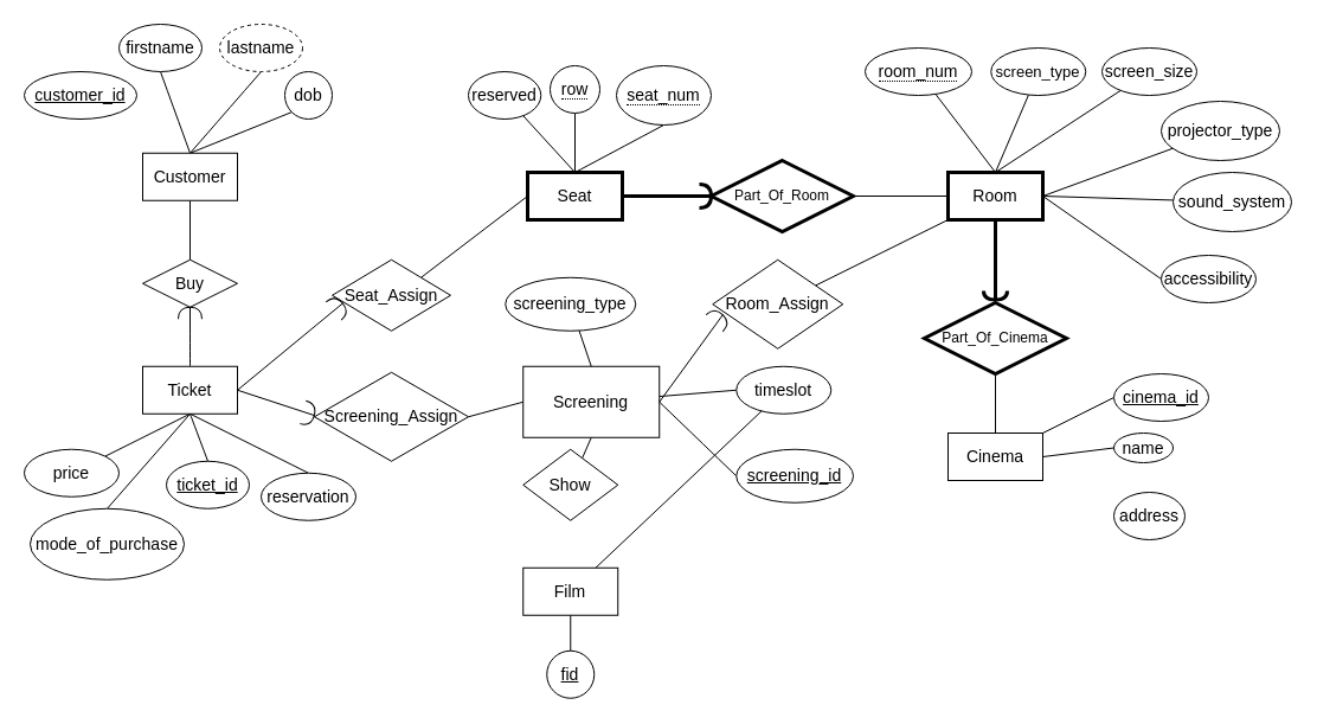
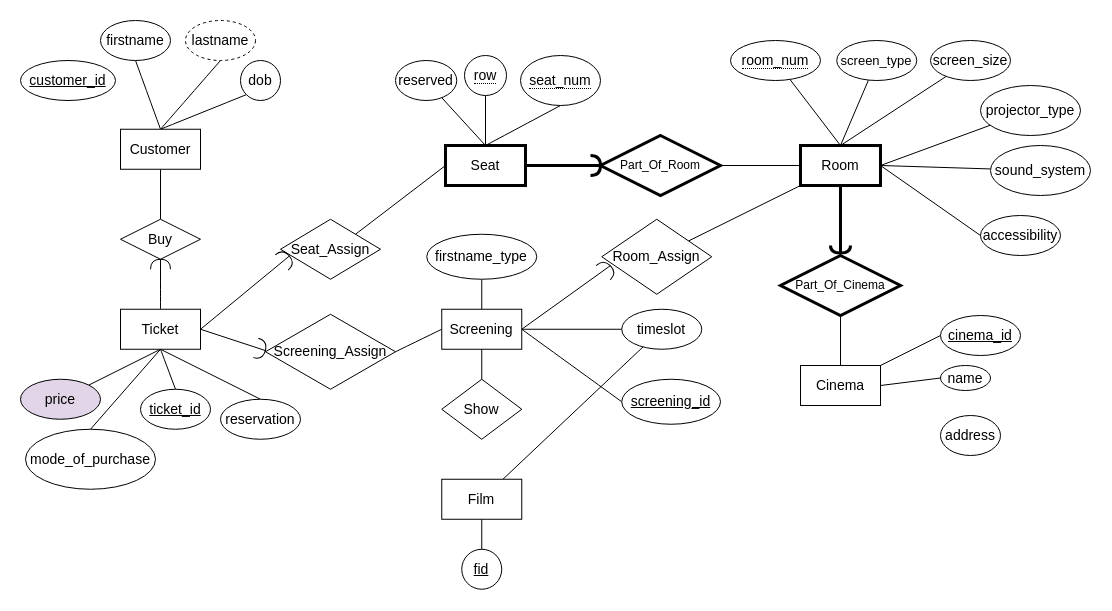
  <mxCell id="0" />
  <mxCell id="1" parent="0" />
  <mxCell id="2" value="&lt;font style=&quot;font-size: 14px;&quot;&gt;Cinema&lt;/font&gt;" style="whiteSpace=wrap;html=1;align=center;strokeWidth=1;fontSize=14;" parent="1" vertex="1"><mxGeometry x="800" y="365" width="80" height="40" as="geometry" /></mxCell>
  <mxCell id="3" value="" style="endArrow=none;html=1;rounded=0;exitX=1;exitY=0.5;exitDx=0;exitDy=0;entryX=0;entryY=0.5;entryDx=0;entryDy=0;" parent="1" source="2" target="4" edge="1"><mxGeometry relative="1" as="geometry"><mxPoint x="570" y="355" as="sourcePoint" /><mxPoint x="970" y="405" as="targetPoint" /></mxGeometry></mxCell>
  <mxCell id="4" value="&lt;font style=&quot;font-size: 14px&quot;&gt;name&lt;/font&gt;" style="ellipse;whiteSpace=wrap;html=1;align=center;strokeWidth=1;" parent="1" vertex="1"><mxGeometry x="940" y="365" width="50" height="25" as="geometry" /></mxCell>
  <mxCell id="5" value="&lt;font style=&quot;font-size: 14px&quot;&gt;address&lt;/font&gt;" style="ellipse;whiteSpace=wrap;html=1;align=center;strokeWidth=1;" parent="1" vertex="1"><mxGeometry x="940" y="415" width="60" height="40" as="geometry" /></mxCell>
  <mxCell id="6" value="" style="endArrow=none;html=1;rounded=0;exitX=0.5;exitY=0;exitDx=0;exitDy=0;" parent="1" source="2" target="7" edge="1"><mxGeometry relative="1" as="geometry"><mxPoint x="890" y="415" as="sourcePoint" /><mxPoint x="840" y="305" as="targetPoint" /></mxGeometry></mxCell>
  <mxCell id="7" value="Part_Of_Cinema" style="shape=rhombus;perimeter=rhombusPerimeter;whiteSpace=wrap;html=1;align=center;strokeWidth=3;" parent="1" vertex="1"><mxGeometry x="780" y="255" width="120" height="60" as="geometry" /></mxCell>
  <mxCell id="8" value="Room" style="whiteSpace=wrap;html=1;align=center;strokeWidth=3;fontSize=14;" parent="1" vertex="1"><mxGeometry x="800" y="145" width="80" height="40" as="geometry" /></mxCell>
  <mxCell id="9" style="edgeStyle=none;rounded=0;orthogonalLoop=1;jettySize=auto;html=1;endArrow=none;" parent="1" source="10" target="7" edge="1"><mxGeometry relative="1" as="geometry" /></mxCell>
  <mxCell id="10" value="" style="shape=requiredInterface;html=1;verticalLabelPosition=bottom;strokeWidth=3;rotation=90;" parent="1" vertex="1"><mxGeometry x="836.25" y="238.75" width="7.5" height="20" as="geometry" /></mxCell>
  <mxCell id="11" style="edgeStyle=none;rounded=0;orthogonalLoop=1;jettySize=auto;html=1;exitX=1;exitY=0.5;exitDx=0;exitDy=0;exitPerimeter=0;endArrow=none;entryX=0.5;entryY=1;entryDx=0;entryDy=0;strokeWidth=3;" parent="1" source="10" target="8" edge="1"><mxGeometry x="360" y="675" as="geometry"><mxPoint x="360" y="305" as="targetPoint" /></mxGeometry></mxCell>
  <mxCell id="12" style="edgeStyle=none;rounded=0;orthogonalLoop=1;jettySize=auto;html=1;entryX=0.5;entryY=0;entryDx=0;entryDy=0;endArrow=none;strokeWidth=1;" parent="1" source="13" target="8" edge="1"><mxGeometry relative="1" as="geometry" /></mxCell>
  <mxCell id="13" value="&lt;span style=&quot;border-bottom: 1px dotted ; font-size: 14px&quot;&gt;room_num&lt;/span&gt;" style="ellipse;whiteSpace=wrap;html=1;align=center;strokeWidth=1;fontStyle=0" parent="1" vertex="1"><mxGeometry x="730" y="40" width="90" height="40" as="geometry" /></mxCell>
  <mxCell id="14" style="edgeStyle=none;rounded=0;orthogonalLoop=1;jettySize=auto;html=1;entryX=0.5;entryY=0;entryDx=0;entryDy=0;endArrow=none;strokeWidth=1;" parent="1" source="15" target="8" edge="1"><mxGeometry relative="1" as="geometry" /></mxCell>
  <mxCell id="15" value="screen_type" style="ellipse;whiteSpace=wrap;html=1;align=center;strokeWidth=1;fontSize=13;" parent="1" vertex="1"><mxGeometry x="836.25" y="40" width="80" height="40" as="geometry" /></mxCell>
  <mxCell id="16" style="edgeStyle=none;rounded=0;orthogonalLoop=1;jettySize=auto;html=1;entryX=1;entryY=0.5;entryDx=0;entryDy=0;fontSize=14;endArrow=none;strokeWidth=1;" parent="1" source="17" target="8" edge="1"><mxGeometry relative="1" as="geometry" /></mxCell>
  <mxCell id="17" value="projector_type" style="ellipse;whiteSpace=wrap;html=1;align=center;fontSize=14;strokeWidth=1;" parent="1" vertex="1"><mxGeometry x="980" y="85" width="100" height="50" as="geometry" /></mxCell>
  <mxCell id="18" style="edgeStyle=none;rounded=0;orthogonalLoop=1;jettySize=auto;html=1;fontSize=13;endArrow=none;strokeWidth=1;entryX=0.5;entryY=0;entryDx=0;entryDy=0;" parent="1" source="19" target="8" edge="1"><mxGeometry relative="1" as="geometry"><mxPoint x="880" y="165" as="targetPoint" /></mxGeometry></mxCell>
  <mxCell id="19" value="screen_size" style="ellipse;whiteSpace=wrap;html=1;align=center;strokeWidth=1;fontSize=14;" parent="1" vertex="1"><mxGeometry x="930" y="40" width="80" height="40" as="geometry" /></mxCell>
  <mxCell id="20" style="edgeStyle=none;rounded=0;orthogonalLoop=1;jettySize=auto;html=1;entryX=1;entryY=0.5;entryDx=0;entryDy=0;fontSize=14;endArrow=none;strokeWidth=1;" parent="1" source="21" target="8" edge="1"><mxGeometry relative="1" as="geometry" /></mxCell>
  <mxCell id="21" value="sound_system" style="ellipse;whiteSpace=wrap;html=1;align=center;fontSize=14;strokeWidth=1;" parent="1" vertex="1"><mxGeometry x="990" y="145" width="100" height="50" as="geometry" /></mxCell>
  <mxCell id="22" style="edgeStyle=none;rounded=0;orthogonalLoop=1;jettySize=auto;html=1;entryX=1;entryY=0.5;entryDx=0;entryDy=0;fontSize=14;endArrow=none;strokeWidth=1;exitX=0;exitY=0.5;exitDx=0;exitDy=0;" parent="1" source="23" target="8" edge="1"><mxGeometry relative="1" as="geometry" /></mxCell>
  <mxCell id="23" value="accessibility" style="ellipse;whiteSpace=wrap;html=1;align=center;fontSize=14;strokeWidth=1;" parent="1" vertex="1"><mxGeometry x="980" y="215" width="80" height="40" as="geometry" /></mxCell>
  <mxCell id="24" style="edgeStyle=none;rounded=0;orthogonalLoop=1;jettySize=auto;html=1;entryX=0;entryY=0.5;entryDx=0;entryDy=0;fontSize=14;endArrow=none;strokeWidth=1;" parent="1" source="25" target="8" edge="1"><mxGeometry relative="1" as="geometry" /></mxCell>
  <mxCell id="25" value="Part_Of_Room" style="shape=rhombus;perimeter=rhombusPerimeter;whiteSpace=wrap;html=1;align=center;strokeWidth=3;" parent="1" vertex="1"><mxGeometry x="600" y="135" width="120" height="60" as="geometry" /></mxCell>
  <mxCell id="26" style="edgeStyle=none;rounded=0;orthogonalLoop=1;jettySize=auto;html=1;entryX=1;entryY=0;entryDx=0;entryDy=0;fontSize=14;endArrow=none;strokeWidth=1;exitX=0;exitY=0.5;exitDx=0;exitDy=0;" parent="1" source="28" target="49" edge="1"><mxGeometry relative="1" as="geometry" /></mxCell>
  <mxCell id="27" style="edgeStyle=none;curved=1;rounded=0;orthogonalLoop=1;jettySize=auto;html=1;entryX=0.5;entryY=1;entryDx=0;entryDy=0;endArrow=none;endFill=0;startSize=14;endSize=14;sourcePerimeterSpacing=8;targetPerimeterSpacing=8;exitX=0.5;exitY=0;exitDx=0;exitDy=0;" edge="1" parent="1" source="28" target="75"><mxGeometry relative="1" as="geometry" /></mxCell>
  <mxCell id="28" value="Seat" style="whiteSpace=wrap;html=1;align=center;strokeWidth=3;fontSize=14;" parent="1" vertex="1"><mxGeometry x="445" y="145" width="80" height="40" as="geometry" /></mxCell>
  <mxCell id="29" style="edgeStyle=none;rounded=0;orthogonalLoop=1;jettySize=auto;html=1;exitX=0;exitY=0.5;exitDx=0;exitDy=0;endArrow=none;entryX=1;entryY=0.5;entryDx=0;entryDy=0;strokeWidth=3;" parent="1" source="25" target="28" edge="1"><mxGeometry x="370" y="685" as="geometry"><mxPoint x="850" y="262.5" as="sourcePoint" /><mxPoint x="850" y="195" as="targetPoint" /></mxGeometry></mxCell>
  <mxCell id="30" value="" style="shape=requiredInterface;html=1;verticalLabelPosition=bottom;strokeWidth=3;rotation=0;" parent="1" vertex="1"><mxGeometry x="590" y="155" width="10" height="20" as="geometry" /></mxCell>
  <mxCell id="31" value="" style="edgeStyle=none;rounded=0;orthogonalLoop=1;jettySize=auto;html=1;fontSize=14;endArrow=none;strokeWidth=1;entryX=0.5;entryY=0;entryDx=0;entryDy=0;exitX=0.5;exitY=1;exitDx=0;exitDy=0;" parent="1" source="76" target="28" edge="1"><mxGeometry relative="1" as="geometry"><mxPoint x="501" y="70" as="sourcePoint" /><mxPoint x="545" y="130" as="targetPoint" /></mxGeometry></mxCell>
  <mxCell id="32" style="edgeStyle=none;rounded=0;orthogonalLoop=1;jettySize=auto;html=1;entryX=0.5;entryY=0;entryDx=0;entryDy=0;fontSize=14;endArrow=none;strokeWidth=1;" parent="1" source="33" target="28" edge="1"><mxGeometry relative="1" as="geometry" /></mxCell>
  <mxCell id="33" value="reserved" style="ellipse;whiteSpace=wrap;html=1;align=center;fontSize=14;strokeWidth=1;" parent="1" vertex="1"><mxGeometry x="395" y="60" width="61.25" height="40" as="geometry" /></mxCell>
  <mxCell id="34" style="edgeStyle=none;rounded=0;orthogonalLoop=1;jettySize=auto;html=1;entryX=0;entryY=0.5;entryDx=0;entryDy=0;fontSize=14;endArrow=none;strokeWidth=1;" parent="1" source="37" target="42" edge="1"><mxGeometry relative="1" as="geometry" /></mxCell>
  <mxCell id="35" style="edgeStyle=none;curved=1;rounded=0;orthogonalLoop=1;jettySize=auto;html=1;entryX=1;entryY=0.5;entryDx=0;entryDy=0;endArrow=none;startSize=14;endSize=14;sourcePerimeterSpacing=8;targetPerimeterSpacing=8;endFill=0;exitX=0;exitY=0.5;exitDx=0;exitDy=0;" edge="1" parent="1" source="37" target="71"><mxGeometry relative="1" as="geometry" /></mxCell>
  <mxCell id="36" style="edgeStyle=none;curved=1;rounded=0;orthogonalLoop=1;jettySize=auto;html=1;entryX=0;entryY=0.5;entryDx=0;entryDy=0;endArrow=none;endFill=0;startSize=14;endSize=14;sourcePerimeterSpacing=8;targetPerimeterSpacing=8;exitX=1;exitY=0.5;exitDx=0;exitDy=0;" edge="1" parent="1" source="37" target="82"><mxGeometry relative="1" as="geometry"><mxPoint x="621.88" y="398.75" as="targetPoint" /></mxGeometry></mxCell>
- <mxCell id="37" value="Screening" style="whiteSpace=wrap;html=1;align=center;fontSize=14;strokeWidth=1;" parent="1" vertex="1"><mxGeometry x="441.25" y="308.75" width="115" height="60" as="geometry" /></mxCell>
+ <mxCell id="37" value="Screening" style="whiteSpace=wrap;html=1;align=center;fontSize=14;strokeWidth=1;" parent="1" vertex="1"><mxGeometry x="441.25" y="308.75" width="80" height="40" as="geometry" /></mxCell>
  <mxCell id="38" style="edgeStyle=none;rounded=0;orthogonalLoop=1;jettySize=auto;html=1;entryX=0;entryY=1;entryDx=0;entryDy=0;fontSize=14;endArrow=none;strokeWidth=1;" parent="1" source="39" target="8" edge="1"><mxGeometry relative="1" as="geometry" /></mxCell>
  <mxCell id="39" value="Room_Assign" style="shape=rhombus;perimeter=rhombusPerimeter;whiteSpace=wrap;html=1;align=center;strokeWidth=1;fontSize=14;" parent="1" vertex="1"><mxGeometry x="601.25" y="218.75" width="110" height="75" as="geometry" /></mxCell>
  <mxCell id="40" style="edgeStyle=none;rounded=0;orthogonalLoop=1;jettySize=auto;html=1;entryX=0.5;entryY=0;entryDx=0;entryDy=0;fontSize=14;endArrow=none;strokeWidth=1;" parent="1" source="41" target="37" edge="1"><mxGeometry relative="1" as="geometry" /></mxCell>
- <mxCell id="41" value="screening_type" style="ellipse;whiteSpace=wrap;html=1;align=center;fontSize=14;strokeWidth=1;" parent="1" vertex="1"><mxGeometry x="426.25" y="233.75" width="110" height="45" as="geometry" /></mxCell>
+ <mxCell id="41" value="firstname_type" style="ellipse;whiteSpace=wrap;html=1;align=center;fontSize=14;strokeWidth=1;" parent="1" vertex="1"><mxGeometry x="426.25" y="233.75" width="110" height="45" as="geometry" /></mxCell>
  <mxCell id="42" value="timeslot" style="ellipse;whiteSpace=wrap;html=1;align=center;fontSize=14;strokeWidth=1;" parent="1" vertex="1"><mxGeometry x="621.25" y="308.75" width="80" height="40" as="geometry" /></mxCell>
  <mxCell id="43" style="edgeStyle=none;rounded=0;orthogonalLoop=1;jettySize=auto;html=1;entryX=0.5;entryY=1;entryDx=0;entryDy=0;fontSize=14;endArrow=none;strokeWidth=1;" parent="1" source="44" target="37" edge="1"><mxGeometry relative="1" as="geometry" /></mxCell>
  <mxCell id="44" value="Show" style="shape=rhombus;perimeter=rhombusPerimeter;whiteSpace=wrap;html=1;align=center;fontSize=14;strokeWidth=1;" parent="1" vertex="1"><mxGeometry x="441.25" y="378.75" width="80" height="60" as="geometry" /></mxCell>
  <mxCell id="45" style="edgeStyle=none;rounded=0;orthogonalLoop=1;jettySize=auto;html=1;fontSize=14;endArrow=none;strokeWidth=1;" parent="1" source="47" target="42" edge="1"><mxGeometry relative="1" as="geometry" /></mxCell>
  <mxCell id="46" style="edgeStyle=none;rounded=0;orthogonalLoop=1;jettySize=auto;html=1;entryX=0.5;entryY=0;entryDx=0;entryDy=0;fontSize=14;endArrow=none;strokeWidth=1;" parent="1" source="47" target="48" edge="1"><mxGeometry relative="1" as="geometry"><mxPoint x="601.25" y="648.75" as="targetPoint" /></mxGeometry></mxCell>
  <mxCell id="47" value="Film" style="whiteSpace=wrap;html=1;align=center;fontSize=14;strokeWidth=1;" parent="1" vertex="1"><mxGeometry x="441.25" y="478.75" width="80" height="40" as="geometry" /></mxCell>
  <mxCell id="48" value="fid" style="ellipse;whiteSpace=wrap;html=1;align=center;fontStyle=4;fontSize=14;strokeWidth=1;" parent="1" vertex="1"><mxGeometry x="461.25" y="548.75" width="40" height="40" as="geometry" /></mxCell>
  <mxCell id="49" value="Seat_Assign" style="shape=rhombus;perimeter=rhombusPerimeter;whiteSpace=wrap;html=1;align=center;fontSize=14;strokeWidth=1;" parent="1" vertex="1"><mxGeometry x="280" y="218.75" width="100" height="60" as="geometry" /></mxCell>
  <mxCell id="50" style="edgeStyle=none;rounded=0;orthogonalLoop=1;jettySize=auto;html=1;entryX=0.5;entryY=0;entryDx=0;entryDy=0;fontSize=14;endArrow=none;strokeWidth=1;exitX=0.5;exitY=1;exitDx=0;exitDy=0;" parent="1" source="54" target="55" edge="1"><mxGeometry relative="1" as="geometry" /></mxCell>
  <mxCell id="51" style="edgeStyle=none;rounded=0;orthogonalLoop=1;jettySize=auto;html=1;fontSize=14;endArrow=none;strokeWidth=1;exitX=0.5;exitY=1;exitDx=0;exitDy=0;" parent="1" source="54" target="56" edge="1"><mxGeometry relative="1" as="geometry" /></mxCell>
  <mxCell id="52" style="edgeStyle=none;rounded=0;orthogonalLoop=1;jettySize=auto;html=1;entryX=0.5;entryY=0;entryDx=0;entryDy=0;fontSize=14;endArrow=none;strokeWidth=1;exitX=0.5;exitY=1;exitDx=0;exitDy=0;" parent="1" source="54" target="57" edge="1"><mxGeometry relative="1" as="geometry" /></mxCell>
  <mxCell id="53" style="edgeStyle=none;curved=1;rounded=0;orthogonalLoop=1;jettySize=auto;html=1;entryX=1;entryY=0.5;entryDx=0;entryDy=0;entryPerimeter=0;endArrow=none;endFill=0;startSize=14;endSize=14;sourcePerimeterSpacing=8;targetPerimeterSpacing=8;exitX=0.5;exitY=0;exitDx=0;exitDy=0;" edge="1" parent="1" source="54" target="77"><mxGeometry relative="1" as="geometry" /></mxCell>
  <mxCell id="54" value="Ticket" style="whiteSpace=wrap;html=1;align=center;fontSize=14;strokeWidth=1;" parent="1" vertex="1"><mxGeometry x="120" y="308.75" width="80" height="40" as="geometry" /></mxCell>
  <mxCell id="55" value="mode_of_purchase" style="ellipse;whiteSpace=wrap;html=1;align=center;fontSize=14;strokeWidth=1;" parent="1" vertex="1"><mxGeometry x="25" y="428.75" width="130" height="60" as="geometry" /></mxCell>
- <mxCell id="56" value="price" style="ellipse;whiteSpace=wrap;html=1;align=center;fontSize=14;strokeWidth=1;" parent="1" vertex="1"><mxGeometry x="20" y="378.75" width="80" height="40" as="geometry" /></mxCell>
+ <mxCell id="56" value="price" style="ellipse;whiteSpace=wrap;html=1;align=center;fontSize=14;strokeWidth=1;fillColor=#e1d5e7;" parent="1" vertex="1"><mxGeometry x="20" y="378.75" width="80" height="40" as="geometry" /></mxCell>
  <mxCell id="57" value="reservation" style="ellipse;whiteSpace=wrap;html=1;align=center;fontSize=14;strokeWidth=1;" parent="1" vertex="1"><mxGeometry x="220" y="398.75" width="80" height="40" as="geometry" /></mxCell>
  <mxCell id="58" style="edgeStyle=none;rounded=0;orthogonalLoop=1;jettySize=auto;html=1;entryX=0.5;entryY=1;entryDx=0;entryDy=0;fontSize=14;endArrow=none;strokeWidth=1;" parent="1" source="59" target="63" edge="1"><mxGeometry relative="1" as="geometry" /></mxCell>
  <mxCell id="59" value="Buy" style="shape=rhombus;perimeter=rhombusPerimeter;whiteSpace=wrap;html=1;align=center;fontSize=14;strokeWidth=1;" parent="1" vertex="1"><mxGeometry x="120" y="218.75" width="80" height="40" as="geometry" /></mxCell>
  <mxCell id="60" style="edgeStyle=none;curved=1;rounded=0;orthogonalLoop=1;jettySize=auto;html=1;entryX=0.5;entryY=1;entryDx=0;entryDy=0;endArrow=none;endFill=0;startSize=14;endSize=14;sourcePerimeterSpacing=8;targetPerimeterSpacing=8;exitX=0.5;exitY=0;exitDx=0;exitDy=0;" edge="1" parent="1" source="63" target="79"><mxGeometry relative="1" as="geometry" /></mxCell>
  <mxCell id="61" style="edgeStyle=none;curved=1;rounded=0;orthogonalLoop=1;jettySize=auto;html=1;entryX=0.5;entryY=1;entryDx=0;entryDy=0;endArrow=none;endFill=0;startSize=14;endSize=14;sourcePerimeterSpacing=8;targetPerimeterSpacing=8;exitX=0.5;exitY=0;exitDx=0;exitDy=0;" edge="1" parent="1" source="63" target="80"><mxGeometry relative="1" as="geometry" /></mxCell>
  <mxCell id="62" style="edgeStyle=none;curved=1;rounded=0;orthogonalLoop=1;jettySize=auto;html=1;entryX=0;entryY=1;entryDx=0;entryDy=0;endArrow=none;endFill=0;startSize=14;endSize=14;sourcePerimeterSpacing=8;targetPerimeterSpacing=8;exitX=0.5;exitY=0;exitDx=0;exitDy=0;" edge="1" parent="1" source="63" target="81"><mxGeometry relative="1" as="geometry" /></mxCell>
  <mxCell id="63" value="Customer" style="whiteSpace=wrap;html=1;align=center;fontSize=14;strokeWidth=1;" parent="1" vertex="1"><mxGeometry x="120" y="128.75" width="80" height="40" as="geometry" /></mxCell>
  <mxCell id="64" value="" style="shape=requiredInterface;html=1;verticalLabelPosition=bottom;fontSize=14;strokeWidth=1;rotation=-40;" parent="1" vertex="1"><mxGeometry x="280" y="248.75" width="10" height="20" as="geometry" /></mxCell>
  <mxCell id="65" value="" style="endArrow=none;html=1;rounded=0;fontSize=14;strokeWidth=1;exitX=1;exitY=0.5;exitDx=0;exitDy=0;entryX=1;entryY=0.5;entryDx=0;entryDy=0;entryPerimeter=0;" parent="1" source="54" target="64" edge="1"><mxGeometry relative="1" as="geometry"><mxPoint x="200" y="328.75" as="sourcePoint" /><mxPoint x="300" y="268.75" as="targetPoint" /></mxGeometry></mxCell>
  <mxCell id="66" value="" style="endArrow=none;html=1;rounded=0;exitX=1;exitY=0;exitDx=0;exitDy=0;entryX=0;entryY=0.5;entryDx=0;entryDy=0;" parent="1" source="2" target="67" edge="1"><mxGeometry relative="1" as="geometry"><mxPoint x="890" y="415" as="sourcePoint" /><mxPoint x="940" y="335" as="targetPoint" /></mxGeometry></mxCell>
  <mxCell id="67" value="cinema_id" style="ellipse;whiteSpace=wrap;html=1;align=center;fontStyle=4;hachureGap=4;pointerEvents=0;strokeWidth=1;fontSize=14;" parent="1" vertex="1"><mxGeometry x="940" y="315" width="80" height="40" as="geometry" /></mxCell>
  <mxCell id="68" value="" style="edgeStyle=none;rounded=0;orthogonalLoop=1;jettySize=auto;html=1;exitX=1;exitY=0.5;exitDx=0;exitDy=0;entryX=0.081;entryY=0.619;entryDx=0;entryDy=0;fontSize=14;endArrow=none;strokeWidth=1;entryPerimeter=0;startArrow=none;" parent="1" source="69" target="39" edge="1"><mxGeometry relative="1" as="geometry"><mxPoint x="521.25" y="328.75" as="sourcePoint" /><mxPoint x="601.25" y="251.25" as="targetPoint" /></mxGeometry></mxCell>
  <mxCell id="69" value="" style="shape=requiredInterface;html=1;verticalLabelPosition=bottom;fontSize=14;strokeWidth=1;rotation=-45;" parent="1" vertex="1"><mxGeometry x="601.25" y="258.75" width="10" height="20" as="geometry" /></mxCell>
  <mxCell id="70" value="" style="edgeStyle=none;rounded=0;orthogonalLoop=1;jettySize=auto;html=1;exitX=1;exitY=0.5;exitDx=0;exitDy=0;entryX=1;entryY=0.5;entryDx=0;entryDy=0;fontSize=14;endArrow=none;strokeWidth=1;entryPerimeter=0;" parent="1" source="37" target="69" edge="1"><mxGeometry relative="1" as="geometry"><mxPoint x="521.25" y="328.75" as="sourcePoint" /><mxPoint x="610.16" y="265.175" as="targetPoint" /></mxGeometry></mxCell>
  <mxCell id="71" value="Screening_Assign" style="shape=rhombus;perimeter=rhombusPerimeter;whiteSpace=wrap;html=1;align=center;fontSize=14;strokeWidth=1;" vertex="1" parent="1"><mxGeometry x="265" y="313.75" width="130" height="75" as="geometry" /></mxCell>
  <mxCell id="72" value="" style="endArrow=none;html=1;rounded=0;fontSize=14;strokeWidth=1;exitX=1;exitY=0.5;exitDx=0;exitDy=0;entryX=0;entryY=0.5;entryDx=0;entryDy=0;startArrow=none;" edge="1" parent="1" source="73" target="71"><mxGeometry relative="1" as="geometry"><mxPoint x="210" y="338.75" as="sourcePoint" /><mxPoint x="298.83" y="265.536" as="targetPoint" /></mxGeometry></mxCell>
  <mxCell id="73" value="" style="shape=requiredInterface;html=1;verticalLabelPosition=bottom;fontSize=14;strokeWidth=1;rotation=15;" vertex="1" parent="1"><mxGeometry x="255" y="338.75" width="10" height="20" as="geometry" /></mxCell>
  <mxCell id="74" value="" style="endArrow=none;html=1;rounded=0;fontSize=14;strokeWidth=1;exitX=1;exitY=0.5;exitDx=0;exitDy=0;entryX=1;entryY=0.5;entryDx=0;entryDy=0;entryPerimeter=0;" edge="1" parent="1" source="54" target="73"><mxGeometry relative="1" as="geometry"><mxPoint x="200" y="328.75" as="sourcePoint" /><mxPoint x="265" y="351.25" as="targetPoint" /></mxGeometry></mxCell>
  <mxCell id="75" value="&lt;span style=&quot;border-bottom: 1px dotted ; font-size: 14px&quot;&gt;seat_num&lt;/span&gt;" style="ellipse;whiteSpace=wrap;html=1;align=center;hachureGap=4;pointerEvents=0;fontSize=14;" vertex="1" parent="1"><mxGeometry x="520" y="55" width="80" height="50" as="geometry" /></mxCell>
  <mxCell id="76" value="&lt;span style=&quot;border-bottom: 1px dotted; font-size: 14px;&quot;&gt;row&lt;/span&gt;" style="ellipse;whiteSpace=wrap;html=1;align=center;hachureGap=4;pointerEvents=0;fontSize=14;" vertex="1" parent="1"><mxGeometry x="464" y="55" width="42" height="40" as="geometry" /></mxCell>
  <mxCell id="77" value="" style="shape=requiredInterface;html=1;verticalLabelPosition=bottom;fontSize=14;strokeWidth=1;rotation=-90;" vertex="1" parent="1"><mxGeometry x="155" y="253.75" width="10" height="20" as="geometry" /></mxCell>
  <mxCell id="78" value="&lt;font style=&quot;font-size: 14px&quot;&gt;customer_id&lt;/font&gt;" style="ellipse;whiteSpace=wrap;html=1;align=center;fontStyle=4;hachureGap=4;pointerEvents=0;" vertex="1" parent="1"><mxGeometry x="20" y="60" width="95" height="40" as="geometry" /></mxCell>
  <mxCell id="79" value="&lt;font style=&quot;font-size: 14px&quot;&gt;firstname&lt;/font&gt;" style="ellipse;whiteSpace=wrap;html=1;align=center;hachureGap=4;pointerEvents=0;" vertex="1" parent="1"><mxGeometry x="100" y="20" width="70" height="40" as="geometry" /></mxCell>
  <mxCell id="80" value="&lt;font style=&quot;font-size: 14px&quot;&gt;lastname&lt;/font&gt;" style="ellipse;whiteSpace=wrap;html=1;align=center;hachureGap=4;pointerEvents=0;dashed=1;" vertex="1" parent="1"><mxGeometry x="185" y="20" width="70" height="40" as="geometry" /></mxCell>
  <mxCell id="81" value="&lt;font style=&quot;font-size: 14px&quot;&gt;dob&lt;/font&gt;" style="ellipse;whiteSpace=wrap;html=1;align=center;hachureGap=4;pointerEvents=0;" vertex="1" parent="1"><mxGeometry x="240" y="60" width="40" height="40" as="geometry" /></mxCell>
  <mxCell id="82" value="screening_id" style="ellipse;whiteSpace=wrap;html=1;align=center;fontStyle=4;hachureGap=4;pointerEvents=0;strokeWidth=1;fontSize=14;" vertex="1" parent="1"><mxGeometry x="621.25" y="378.75" width="98.75" height="45" as="geometry" /></mxCell>
  <mxCell id="83" value="&lt;font style=&quot;font-size: 14px;&quot;&gt;ticket_id&lt;/font&gt;" style="ellipse;whiteSpace=wrap;html=1;align=center;fontStyle=4;hachureGap=4;pointerEvents=0;fontSize=14;" vertex="1" parent="1"><mxGeometry x="140" y="388.75" width="70" height="40" as="geometry" /></mxCell>
  <mxCell id="84" style="edgeStyle=none;curved=1;rounded=0;orthogonalLoop=1;jettySize=auto;html=1;entryX=0.5;entryY=0;entryDx=0;entryDy=0;endArrow=none;endFill=0;startSize=14;endSize=14;sourcePerimeterSpacing=8;targetPerimeterSpacing=8;exitX=0.5;exitY=1;exitDx=0;exitDy=0;" edge="1" parent="1" source="54" target="83"><mxGeometry relative="1" as="geometry" /></mxCell>
